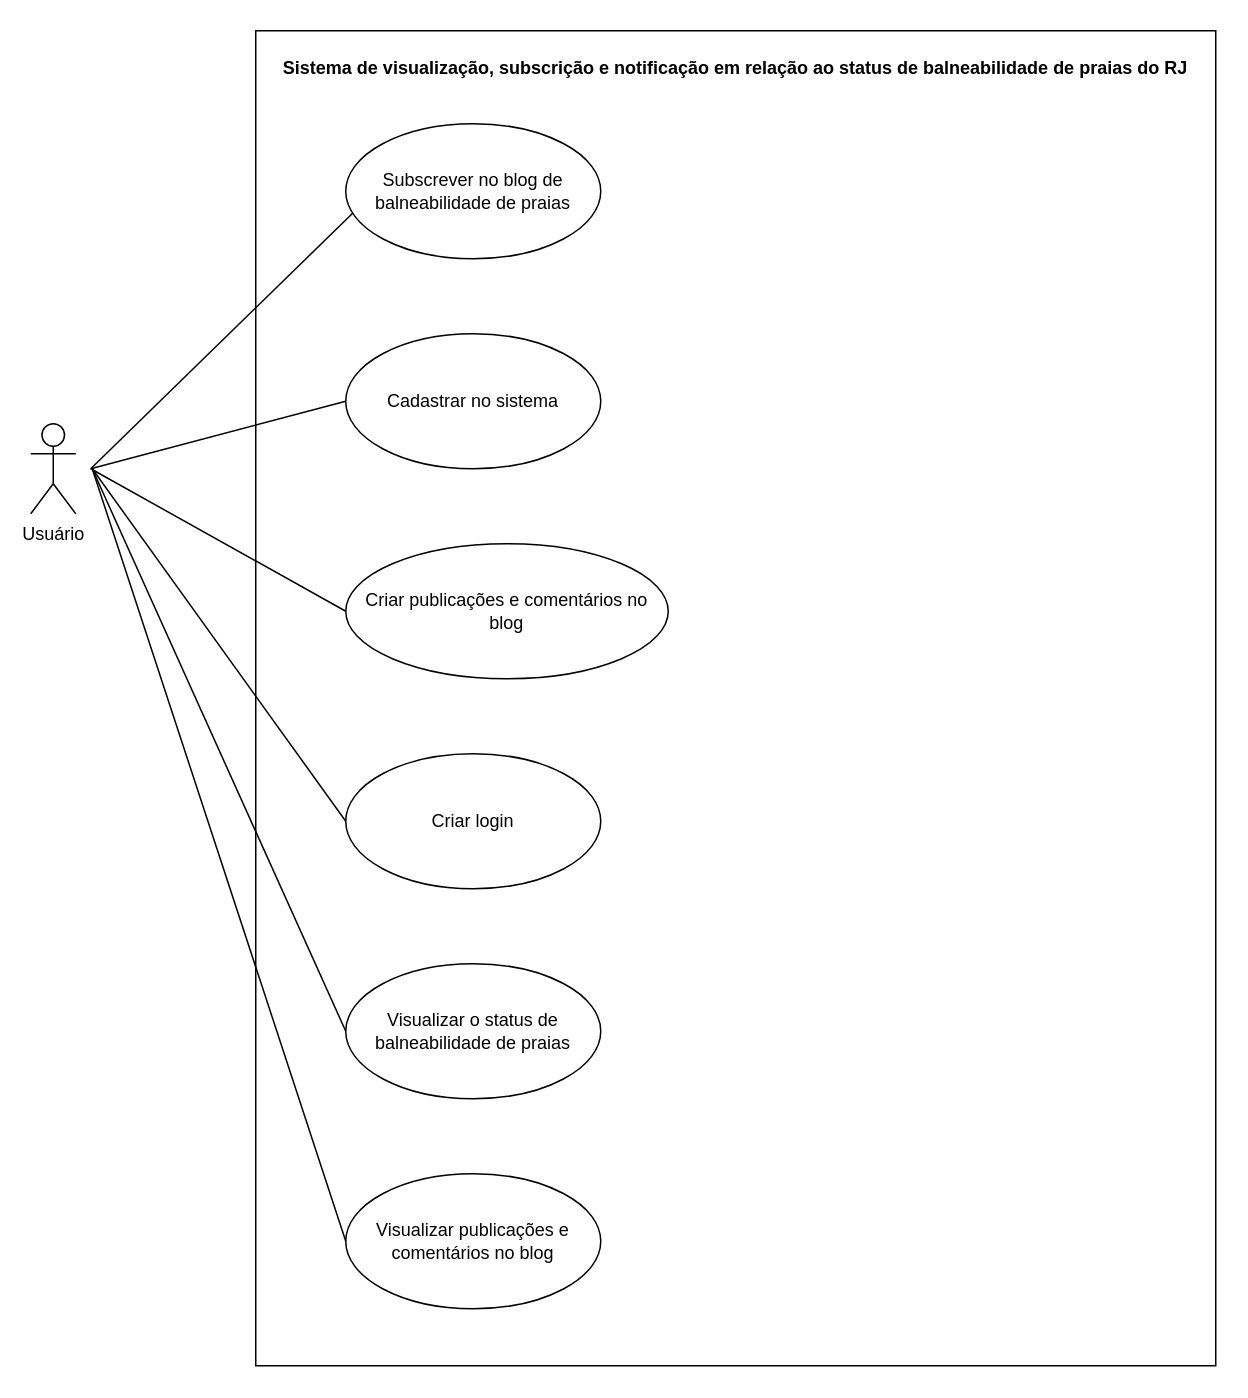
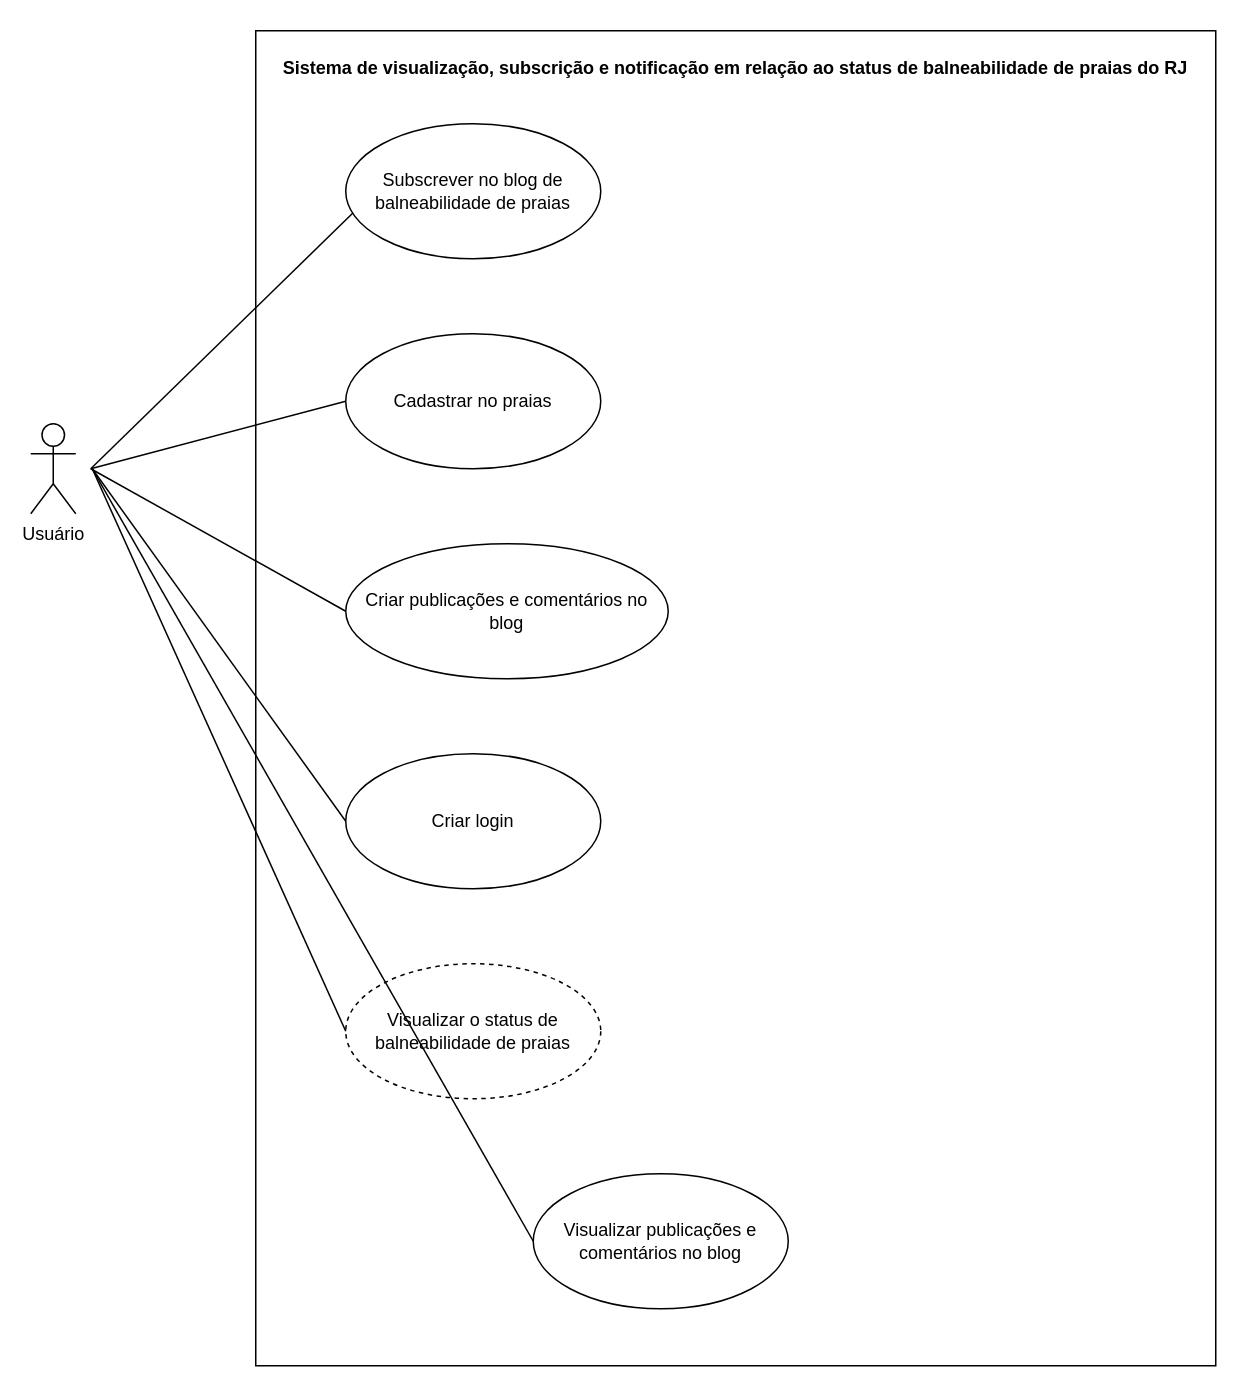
  <mxCell id="0" />
  <mxCell id="1" parent="0" />
  <mxCell id="2" value="Usuário" style="shape=umlActor;verticalLabelPosition=bottom;verticalAlign=top;html=1;outlineConnect=0;" parent="1" vertex="1"><mxGeometry x="20" y="282" width="30" height="60" as="geometry" /></mxCell>
  <mxCell id="3" value="" style="rounded=0;whiteSpace=wrap;html=1;" parent="1" vertex="1"><mxGeometry x="170" y="20" width="640" height="890" as="geometry" /></mxCell>
  <mxCell id="4" value="Criar login" style="ellipse;whiteSpace=wrap;html=1;" parent="1" vertex="1"><mxGeometry x="230" y="502" width="170" height="90" as="geometry" /></mxCell>
  <mxCell id="5" value="Subscrever no blog de balneabilidade de praias" style="ellipse;whiteSpace=wrap;html=1;" parent="1" vertex="1"><mxGeometry x="230" y="82" width="170" height="90" as="geometry" /></mxCell>
  <mxCell id="6" value="&lt;b&gt;Sistema de visualização, subscrição e notificação em relação ao status de balneabilidade de praias do RJ&lt;/b&gt;" style="text;html=1;align=center;verticalAlign=middle;whiteSpace=wrap;rounded=0;" parent="1" vertex="1"><mxGeometry x="187.04" y="30" width="605.93" height="30" as="geometry" /></mxCell>
- <mxCell id="7" value="Visualizar o status de balneabilidade de praias" style="ellipse;whiteSpace=wrap;html=1;" parent="1" vertex="1"><mxGeometry x="230" y="642" width="170" height="90" as="geometry" /></mxCell>
+ <mxCell id="7" value="Visualizar o status de balneabilidade de praias" style="ellipse;whiteSpace=wrap;html=1;dashed=1;" parent="1" vertex="1"><mxGeometry x="230" y="642" width="170" height="90" as="geometry" /></mxCell>
  <mxCell id="8" value="" style="endArrow=none;html=1;rounded=0;entryX=0.027;entryY=0.663;entryDx=0;entryDy=0;entryPerimeter=0;" parent="1" target="5" edge="1"><mxGeometry width="50" height="50" relative="1" as="geometry"><mxPoint x="60" y="312" as="sourcePoint" /><mxPoint x="150" y="72" as="targetPoint" /></mxGeometry></mxCell>
- <mxCell id="9" value="Cadastrar no sistema" style="ellipse;whiteSpace=wrap;html=1;" parent="1" vertex="1"><mxGeometry x="230" y="222" width="170" height="90" as="geometry" /></mxCell>
+ <mxCell id="9" value="Cadastrar no praias" style="ellipse;whiteSpace=wrap;html=1;" parent="1" vertex="1"><mxGeometry x="230" y="222" width="170" height="90" as="geometry" /></mxCell>
  <mxCell id="10" value="" style="endArrow=none;html=1;rounded=0;entryX=0;entryY=0.5;entryDx=0;entryDy=0;" parent="1" target="9" edge="1"><mxGeometry width="50" height="50" relative="1" as="geometry"><mxPoint x="60" y="312" as="sourcePoint" /><mxPoint x="150" y="72" as="targetPoint" /></mxGeometry></mxCell>
  <mxCell id="11" value="Criar publicações e comentários no blog" style="ellipse;whiteSpace=wrap;html=1;" parent="1" vertex="1"><mxGeometry x="230" y="362" width="215" height="90" as="geometry" /></mxCell>
  <mxCell id="12" value="" style="endArrow=none;html=1;rounded=0;entryX=0;entryY=0.5;entryDx=0;entryDy=0;" parent="1" target="11" edge="1"><mxGeometry width="50" height="50" relative="1" as="geometry"><mxPoint x="60" y="312" as="sourcePoint" /><mxPoint x="230" y="124" as="targetPoint" /></mxGeometry></mxCell>
- <mxCell id="13" value="Visualizar publicações e comentários no blog" style="ellipse;whiteSpace=wrap;html=1;" parent="1" vertex="1"><mxGeometry x="230" y="782" width="170" height="90" as="geometry" /></mxCell>
+ <mxCell id="13" value="Visualizar publicações e comentários no blog" style="ellipse;whiteSpace=wrap;html=1;" parent="1" vertex="1"><mxGeometry x="355" y="782" width="170" height="90" as="geometry" /></mxCell>
  <mxCell id="14" value="" style="endArrow=none;html=1;rounded=0;entryX=0;entryY=0.5;entryDx=0;entryDy=0;" parent="1" edge="1" target="7"><mxGeometry width="50" height="50" relative="1" as="geometry"><mxPoint x="61" y="312" as="sourcePoint" /><mxPoint x="230" y="684" as="targetPoint" /></mxGeometry></mxCell>
  <mxCell id="15" value="" style="endArrow=none;html=1;rounded=0;entryX=0;entryY=0.5;entryDx=0;entryDy=0;" parent="1" target="4" edge="1"><mxGeometry width="50" height="50" relative="1" as="geometry"><mxPoint x="61" y="312" as="sourcePoint" /><mxPoint x="230" y="684" as="targetPoint" /></mxGeometry></mxCell>
  <mxCell id="16" value="" style="endArrow=none;html=1;rounded=0;entryX=0;entryY=0.5;entryDx=0;entryDy=0;" edge="1" parent="1" target="13"><mxGeometry width="50" height="50" relative="1" as="geometry"><mxPoint x="61" y="312" as="sourcePoint" /><mxPoint x="230" y="687" as="targetPoint" /></mxGeometry></mxCell>
